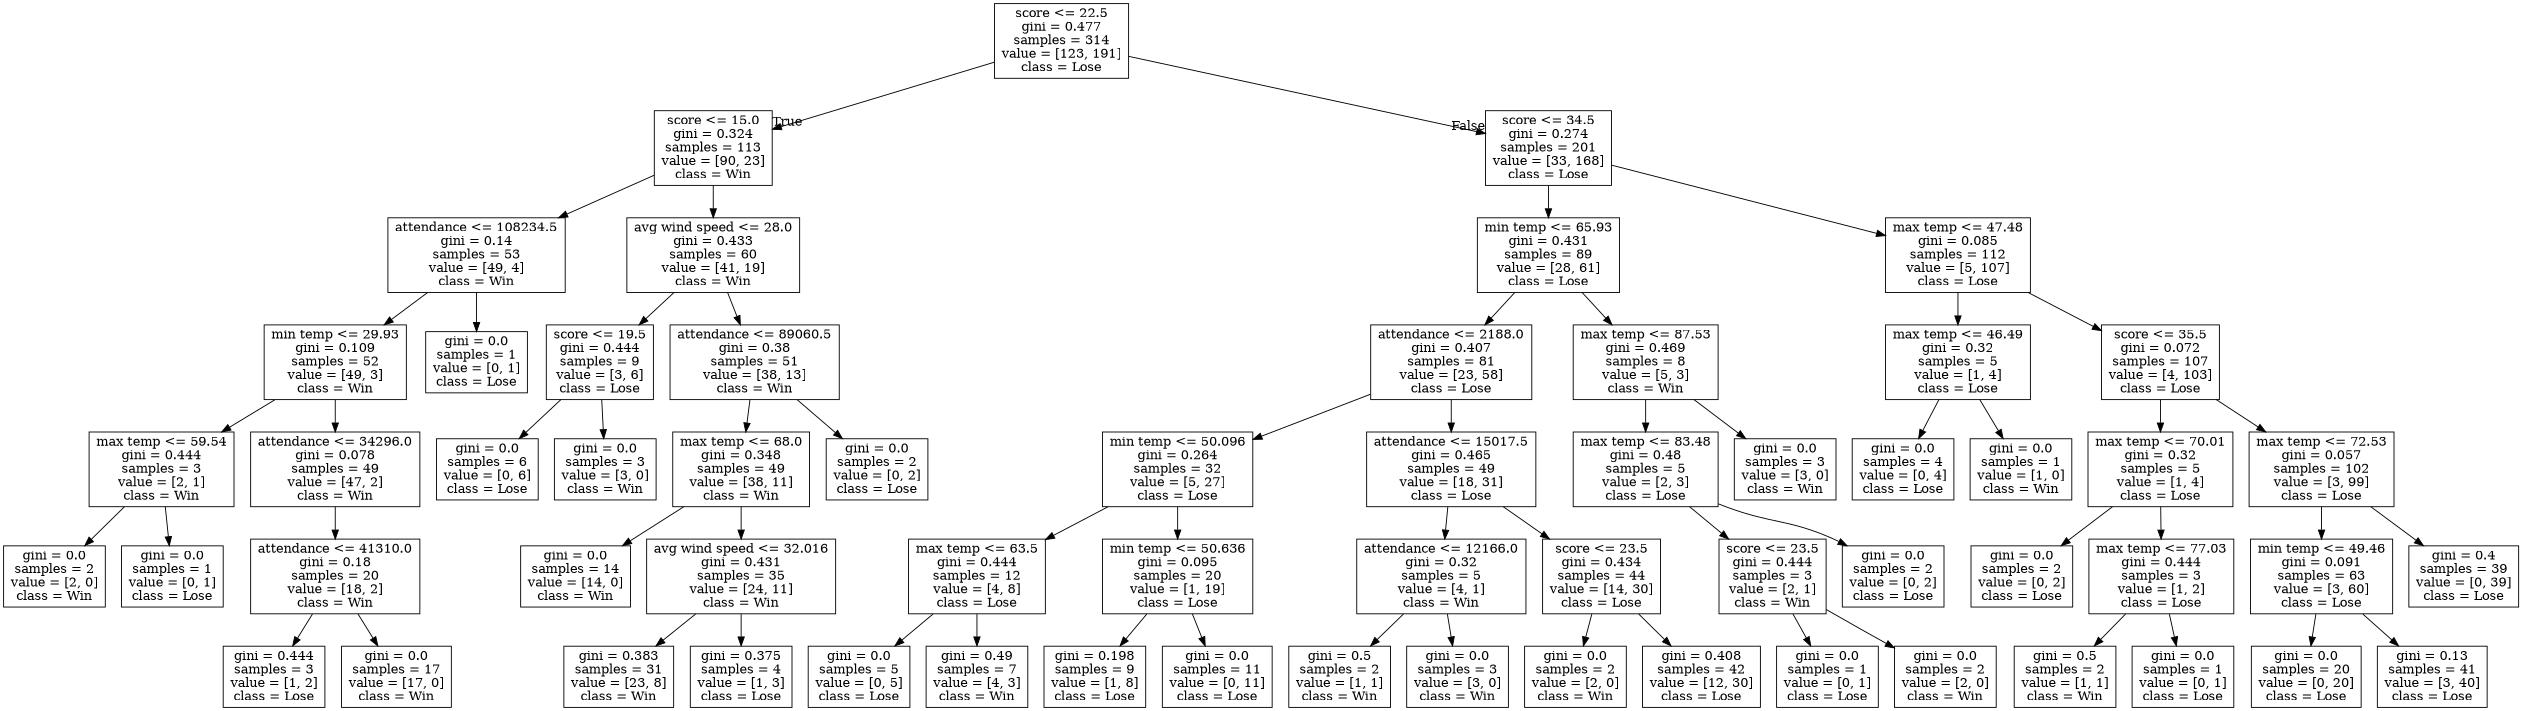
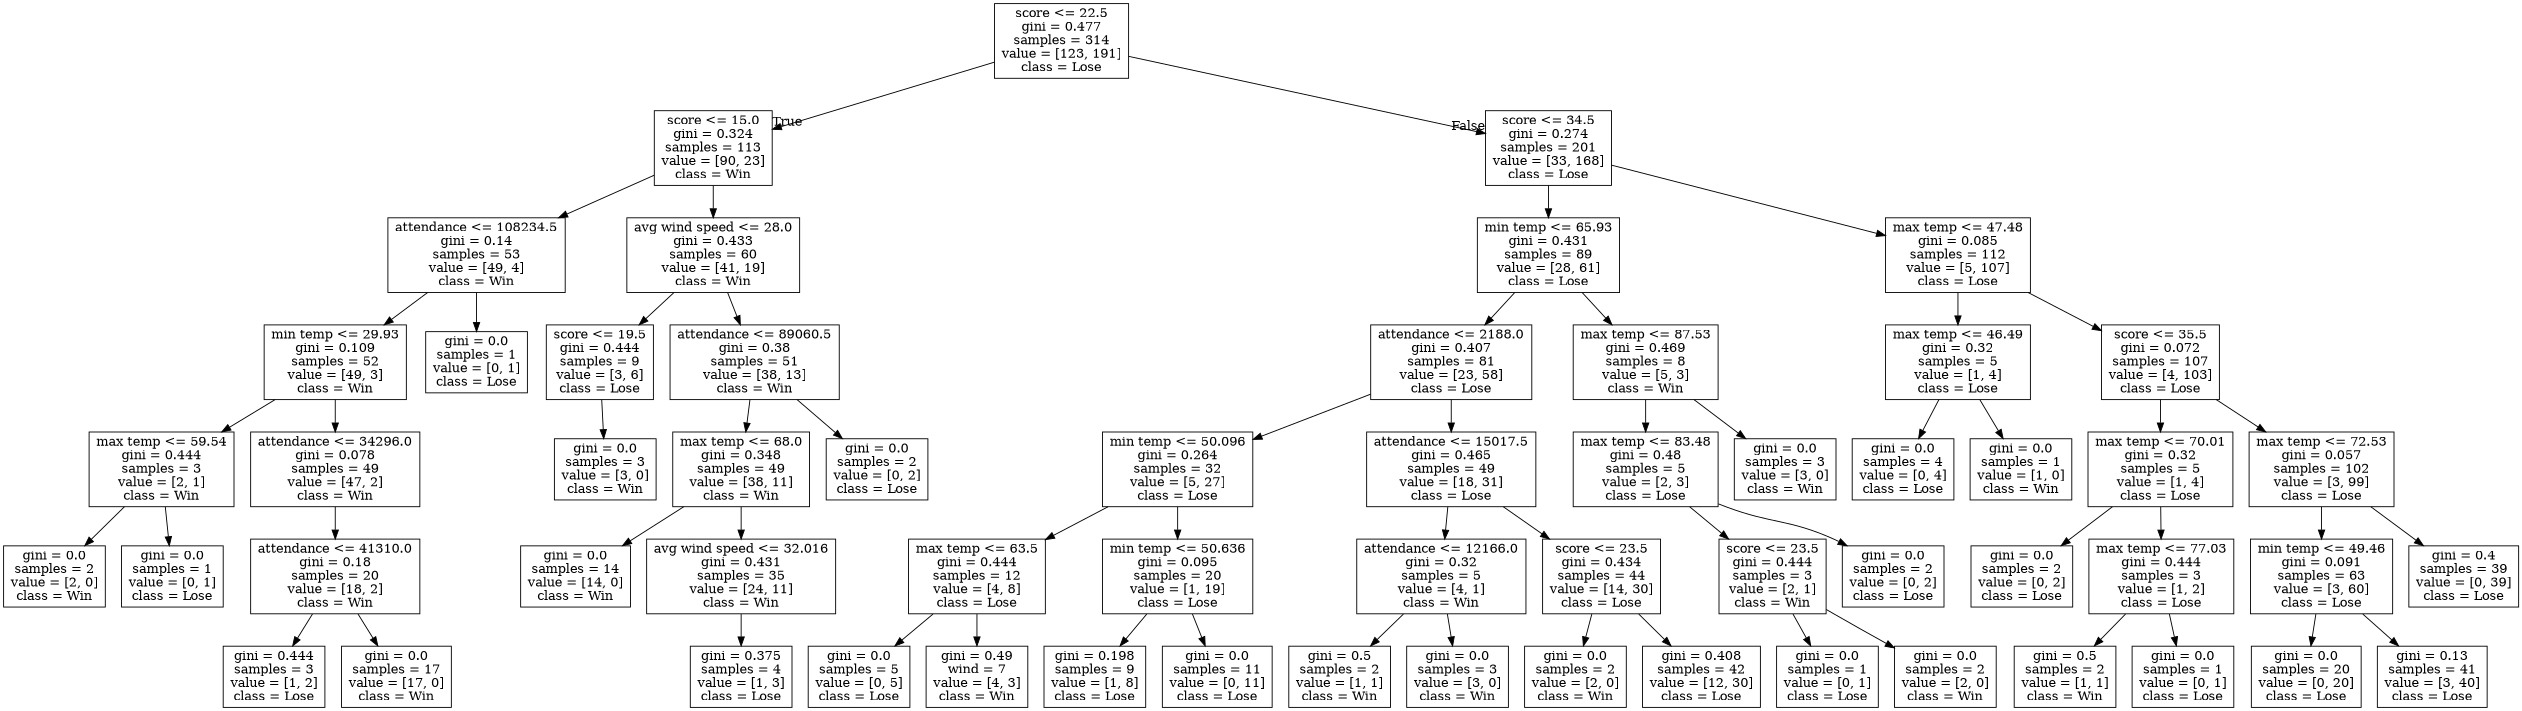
  digraph {
    node [shape=box]
    n1 [label="score <= 22.5\ngini = 0.477\nsamples = 314\nvalue = [123, 191]\nclass = Lose"]
    n2 [label="score <= 15.0\ngini = 0.324\nsamples = 113\nvalue = [90, 23]\nclass = Win"]
    n3 [label="score <= 34.5\ngini = 0.274\nsamples = 201\nvalue = [33, 168]\nclass = Lose"]
    n4 [label="attendance <= 108234.5\ngini = 0.14\nsamples = 53\nvalue = [49, 4]\nclass = Win"]
    n5 [label="avg wind speed <= 28.0\ngini = 0.433\nsamples = 60\nvalue = [41, 19]\nclass = Win"]
    n6 [label="min temp <= 65.93\ngini = 0.431\nsamples = 89\nvalue = [28, 61]\nclass = Lose"]
    n7 [label="max temp <= 47.48\ngini = 0.085\nsamples = 112\nvalue = [5, 107]\nclass = Lose"]
    n8 [label="min temp <= 29.93\ngini = 0.109\nsamples = 52\nvalue = [49, 3]\nclass = Win"]
    n9 [label="gini = 0.0\nsamples = 1\nvalue = [0, 1]\nclass = Lose"]
    n10 [label="score <= 19.5\ngini = 0.444\nsamples = 9\nvalue = [3, 6]\nclass = Lose"]
    n11 [label="attendance <= 89060.5\ngini = 0.38\nsamples = 51\nvalue = [38, 13]\nclass = Win"]
    n12 [label="max temp <= 59.54\ngini = 0.444\nsamples = 3\nvalue = [2, 1]\nclass = Win"]
    n13 [label="attendance <= 34296.0\ngini = 0.078\nsamples = 49\nvalue = [47, 2]\nclass = Win"]
    n14 [label="gini = 0.0\nsamples = 2\nvalue = [2, 0]\nclass = Win"]
    n15 [label="gini = 0.0\nsamples = 1\nvalue = [0, 1]\nclass = Lose"]
    n16 [label="attendance <= 41310.0\ngini = 0.18\nsamples = 20\nvalue = [18, 2]\nclass = Win"]
    n17 [label="gini = 0.444\nsamples = 3\nvalue = [1, 2]\nclass = Lose"]
    n18 [label="gini = 0.0\nsamples = 17\nvalue = [17, 0]\nclass = Win"]
-   n19 [label="gini = 0.0\nsamples = 6\nvalue = [0, 6]\nclass = Lose"]
    n20 [label="gini = 0.0\nsamples = 3\nvalue = [3, 0]\nclass = Win"]
    n21 [label="max temp <= 68.0\ngini = 0.348\nsamples = 49\nvalue = [38, 11]\nclass = Win"]
    n22 [label="gini = 0.0\nsamples = 2\nvalue = [0, 2]\nclass = Lose"]
    n23 [label="gini = 0.0\nsamples = 14\nvalue = [14, 0]\nclass = Win"]
    n24 [label="avg wind speed <= 32.016\ngini = 0.431\nsamples = 35\nvalue = [24, 11]\nclass = Win"]
-   n25 [label="gini = 0.383\nsamples = 31\nvalue = [23, 8]\nclass = Win"]
    n26 [label="gini = 0.375\nsamples = 4\nvalue = [1, 3]\nclass = Lose"]
    n27 [label="attendance <= 2188.0\ngini = 0.407\nsamples = 81\nvalue = [23, 58]\nclass = Lose"]
    n28 [label="max temp <= 87.53\ngini = 0.469\nsamples = 8\nvalue = [5, 3]\nclass = Win"]
    n29 [label="max temp <= 46.49\ngini = 0.32\nsamples = 5\nvalue = [1, 4]\nclass = Lose"]
    n30 [label="score <= 35.5\ngini = 0.072\nsamples = 107\nvalue = [4, 103]\nclass = Lose"]
    n31 [label="min temp <= 50.096\ngini = 0.264\nsamples = 32\nvalue = [5, 27]\nclass = Lose"]
    n32 [label="attendance <= 15017.5\ngini = 0.465\nsamples = 49\nvalue = [18, 31]\nclass = Lose"]
    n33 [label="max temp <= 83.48\ngini = 0.48\nsamples = 5\nvalue = [2, 3]\nclass = Lose"]
    n34 [label="gini = 0.0\nsamples = 3\nvalue = [3, 0]\nclass = Win"]
    n35 [label="max temp <= 63.5\ngini = 0.444\nsamples = 12\nvalue = [4, 8]\nclass = Lose"]
    n36 [label="min temp <= 50.636\ngini = 0.095\nsamples = 20\nvalue = [1, 19]\nclass = Lose"]
    n37 [label="attendance <= 12166.0\ngini = 0.32\nsamples = 5\nvalue = [4, 1]\nclass = Win"]
    n38 [label="score <= 23.5\ngini = 0.434\nsamples = 44\nvalue = [14, 30]\nclass = Lose"]
    n39 [label="gini = 0.0\nsamples = 5\nvalue = [0, 5]\nclass = Lose"]
-   n40 [label="gini = 0.49\nsamples = 7\nvalue = [4, 3]\nclass = Win"]
+   n40 [label="gini = 0.49\nwind = 7\nvalue = [4, 3]\nclass = Win"]
    n41 [label="gini = 0.198\nsamples = 9\nvalue = [1, 8]\nclass = Lose"]
    n42 [label="gini = 0.0\nsamples = 11\nvalue = [0, 11]\nclass = Lose"]
    n43 [label="gini = 0.5\nsamples = 2\nvalue = [1, 1]\nclass = Win"]
    n44 [label="gini = 0.0\nsamples = 3\nvalue = [3, 0]\nclass = Win"]
    n45 [label="gini = 0.0\nsamples = 2\nvalue = [2, 0]\nclass = Win"]
    n46 [label="gini = 0.408\nsamples = 42\nvalue = [12, 30]\nclass = Lose"]
    n47 [label="score <= 23.5\ngini = 0.444\nsamples = 3\nvalue = [2, 1]\nclass = Win"]
    n48 [label="gini = 0.0\nsamples = 2\nvalue = [0, 2]\nclass = Lose"]
    n49 [label="gini = 0.0\nsamples = 1\nvalue = [0, 1]\nclass = Lose"]
    n50 [label="gini = 0.0\nsamples = 2\nvalue = [2, 0]\nclass = Win"]
    n51 [label="gini = 0.0\nsamples = 4\nvalue = [0, 4]\nclass = Lose"]
    n52 [label="gini = 0.0\nsamples = 1\nvalue = [1, 0]\nclass = Win"]
    n53 [label="max temp <= 70.01\ngini = 0.32\nsamples = 5\nvalue = [1, 4]\nclass = Lose"]
    n54 [label="max temp <= 72.53\ngini = 0.057\nsamples = 102\nvalue = [3, 99]\nclass = Lose"]
    n55 [label="gini = 0.0\nsamples = 2\nvalue = [0, 2]\nclass = Lose"]
    n56 [label="max temp <= 77.03\ngini = 0.444\nsamples = 3\nvalue = [1, 2]\nclass = Lose"]
    n57 [label="min temp <= 49.46\ngini = 0.091\nsamples = 63\nvalue = [3, 60]\nclass = Lose"]
    n58 [label="gini = 0.4\nsamples = 39\nvalue = [0, 39]\nclass = Lose"]
    n59 [label="gini = 0.5\nsamples = 2\nvalue = [1, 1]\nclass = Win"]
    n60 [label="gini = 0.0\nsamples = 1\nvalue = [0, 1]\nclass = Lose"]
    n61 [label="gini = 0.0\nsamples = 20\nvalue = [0, 20]\nclass = Lose"]
    n62 [label="gini = 0.13\nsamples = 41\nvalue = [3, 40]\nclass = Lose"]
    n1 -> n2 [headlabel=True labelangle=45 labeldistance=2.5]
    n1 -> n3 [headlabel=False labelangle=-45 labeldistance=2.5]
    n2 -> n4
    n2 -> n5
    n3 -> n6
    n3 -> n7
    n4 -> n8
    n4 -> n9
    n5 -> n10
    n5 -> n11
    n6 -> n27
    n6 -> n28
    n7 -> n29
    n7 -> n30
    n8 -> n12
    n8 -> n13
-   n10 -> n19
    n10 -> n20
    n11 -> n21
    n11 -> n22
    n12 -> n14
    n12 -> n15
    n13 -> n16
    n16 -> n17
    n16 -> n18
    n21 -> n23
    n21 -> n24
-   n24 -> n25
    n24 -> n26
    n27 -> n31
    n27 -> n32
    n28 -> n33
    n28 -> n34
    n29 -> n51
    n29 -> n52
    n30 -> n53
    n30 -> n54
    n31 -> n35
    n31 -> n36
    n32 -> n37
    n32 -> n38
    n33 -> n47
    n33 -> n48
    n35 -> n39
    n35 -> n40
    n36 -> n41
    n36 -> n42
    n37 -> n43
    n37 -> n44
    n38 -> n45
    n38 -> n46
    n47 -> n49
    n47 -> n50
    n53 -> n55
    n53 -> n56
    n54 -> n57
    n54 -> n58
    n56 -> n59
    n56 -> n60
    n57 -> n61
    n57 -> n62
  }
